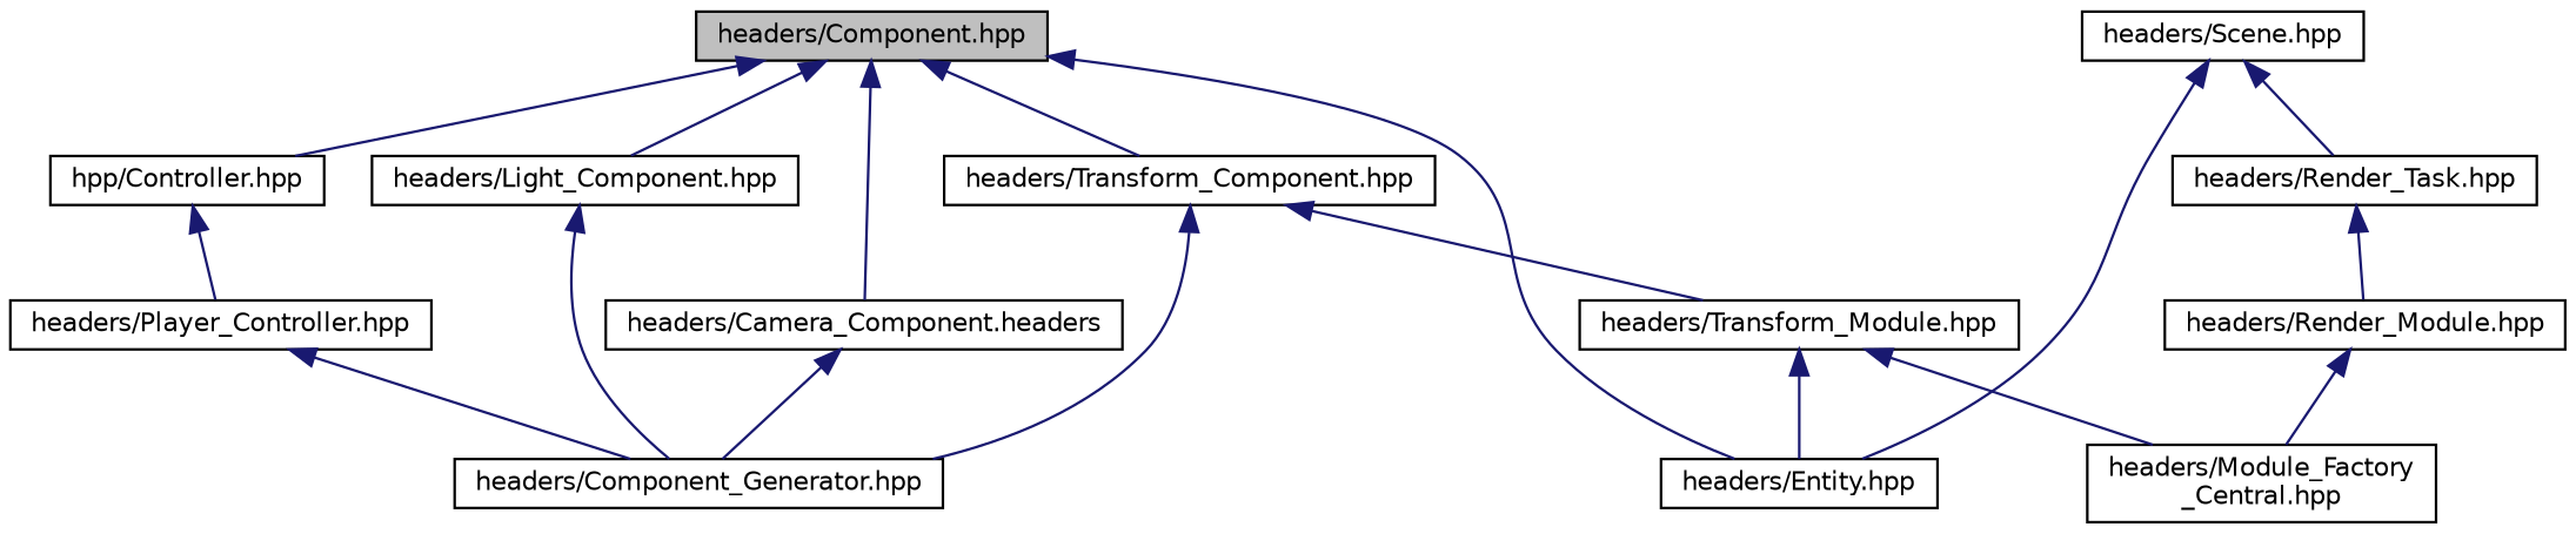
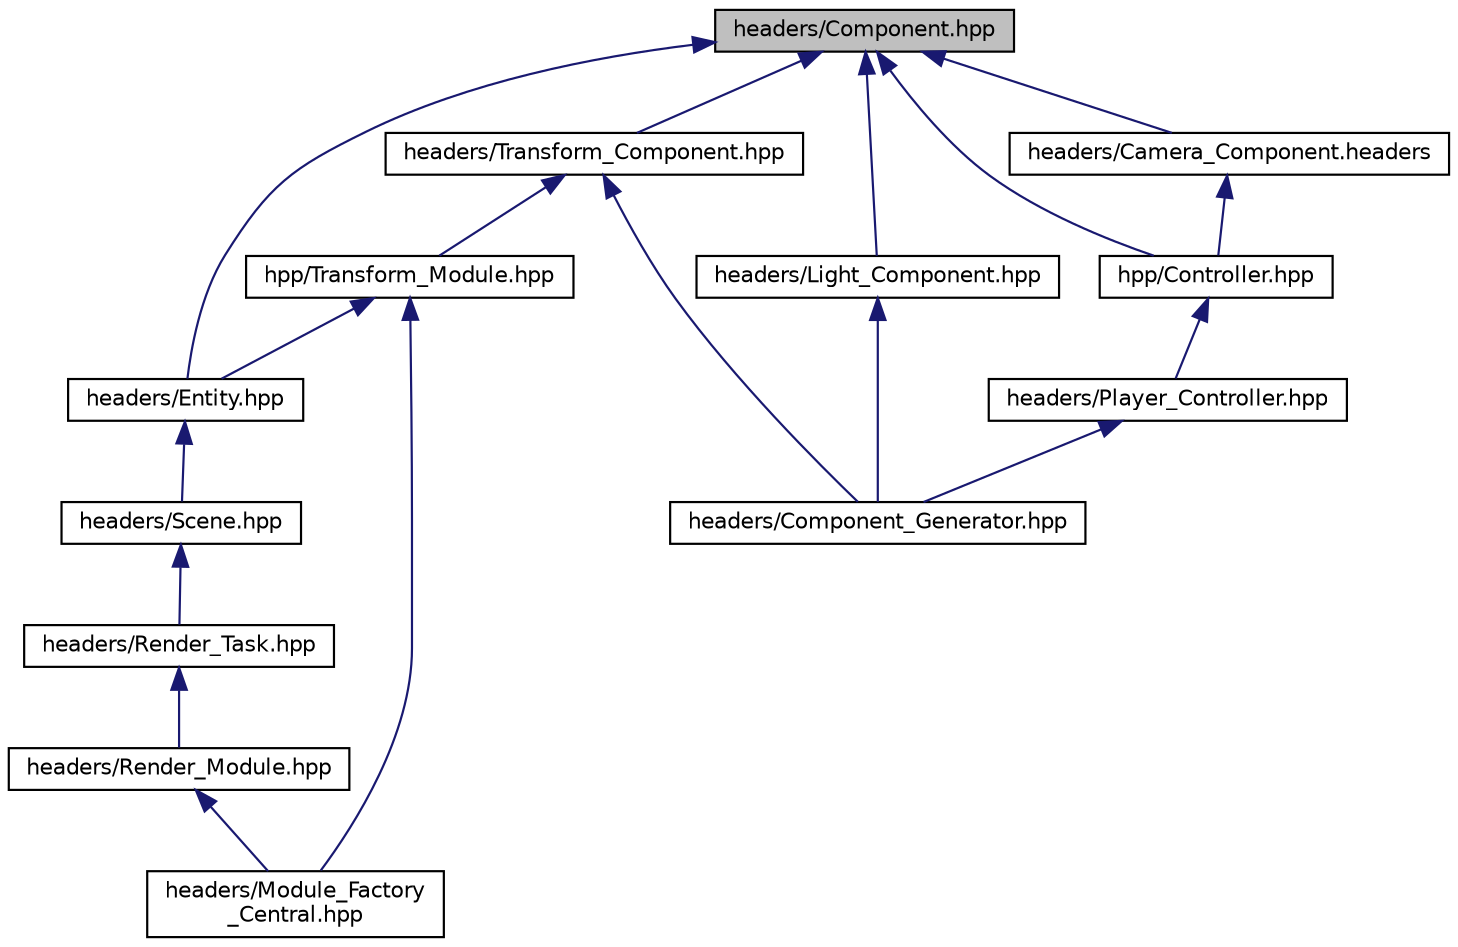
  digraph {
    node [color=black fillcolor=white fontname=Helvetica fontsize=10 shape=record style=filled]
    edge [color=midnightblue dir=back fontname=Helvetica fontsize=10 labelfontname=Helvetica labelfontsize=10 style=solid]
    n1 [fillcolor=grey75 fontcolor=black height=0.2 label="headers/Component.hpp" width=0.4]
    n2 [height=0.2 label="headers/Camera_Component.headers" width=0.4]
    n3 [height=0.2 label="headers/Transform_Component.hpp" width=0.4]
    n4 [height=0.2 label="headers/Entity.hpp" width=0.4]
    n5 [height=0.2 label="headers/Light_Component.hpp" width=0.4]
    n6 [height=0.2 label="hpp/Controller.hpp" width=0.4]
    n7 [height=0.2 label="headers/Component_Generator.hpp" width=0.4]
-   n8 [height=0.2 label="headers/Transform_Module.hpp" width=0.4]
+   n8 [height=0.2 label="hpp/Transform_Module.hpp" width=0.4]
    n9 [height=0.2 label="headers/Scene.hpp" width=0.4]
    n10 [height=0.2 label="headers/Player_Controller.hpp" width=0.4]
    n11 [height=0.2 label="headers/Module_Factory\l_Central.hpp" width=0.4]
    n12 [height=0.2 label="headers/Render_Task.hpp" width=0.4]
    n13 [height=0.2 label="headers/Render_Module.hpp" width=0.4]
    n1 -> n2
    n1 -> n3
    n1 -> n4
    n1 -> n5
    n1 -> n6
-   n2 -> n7
+   n2 -> n6
    n3 -> n7
    n3 -> n8
-   n9 -> n4
+   n4 -> n9
    n5 -> n7
    n6 -> n10
    n8 -> n4
    n8 -> n11
    n9 -> n12
    n10 -> n7
    n12 -> n13
    n13 -> n11
  }
